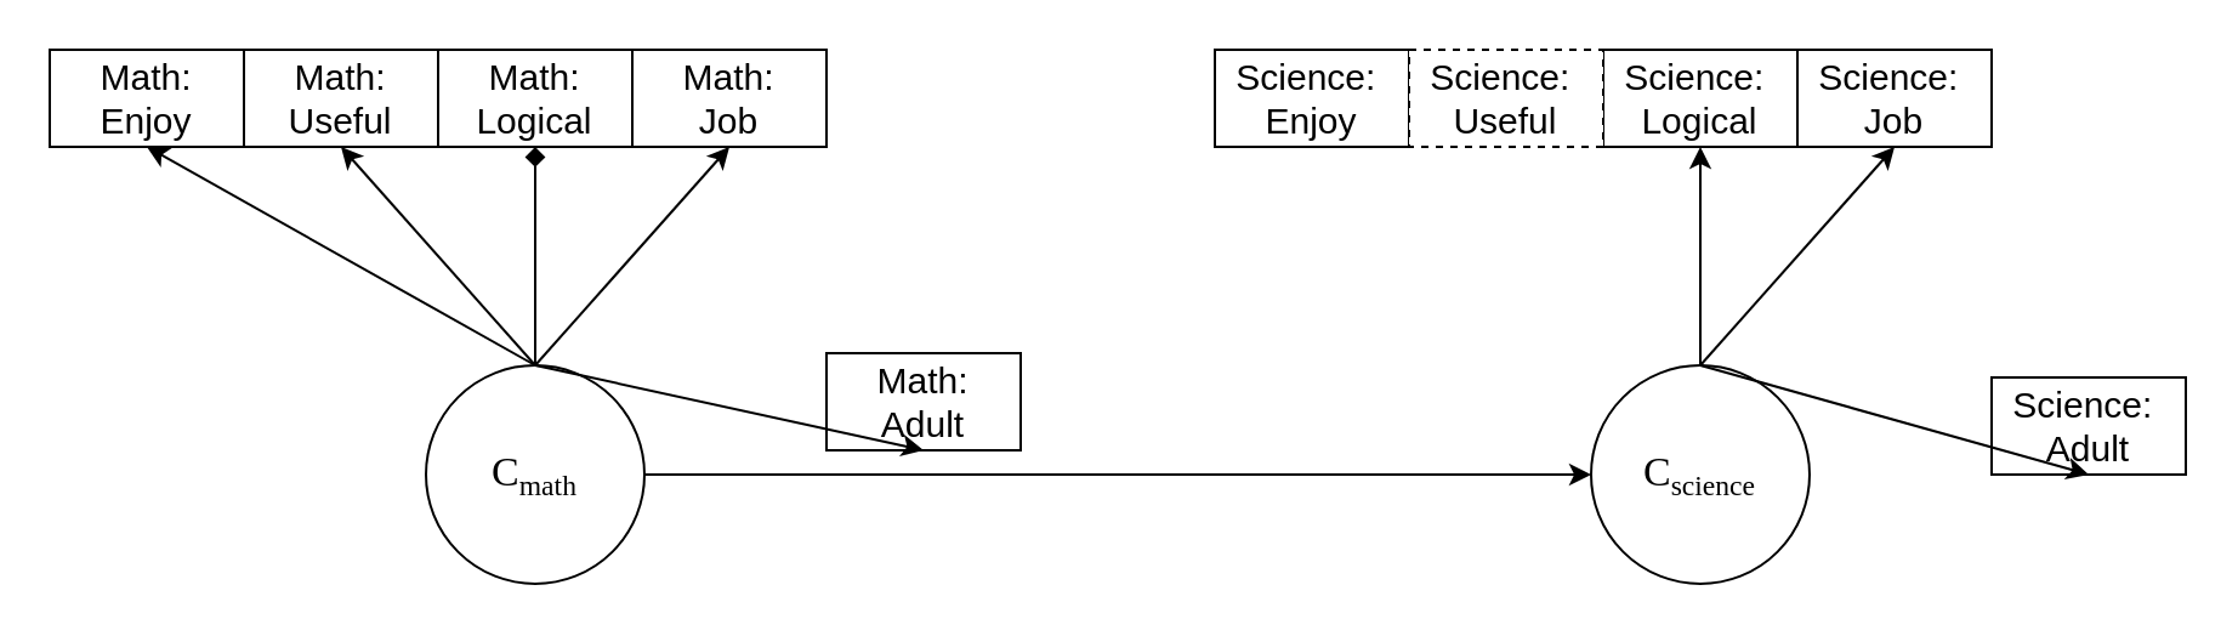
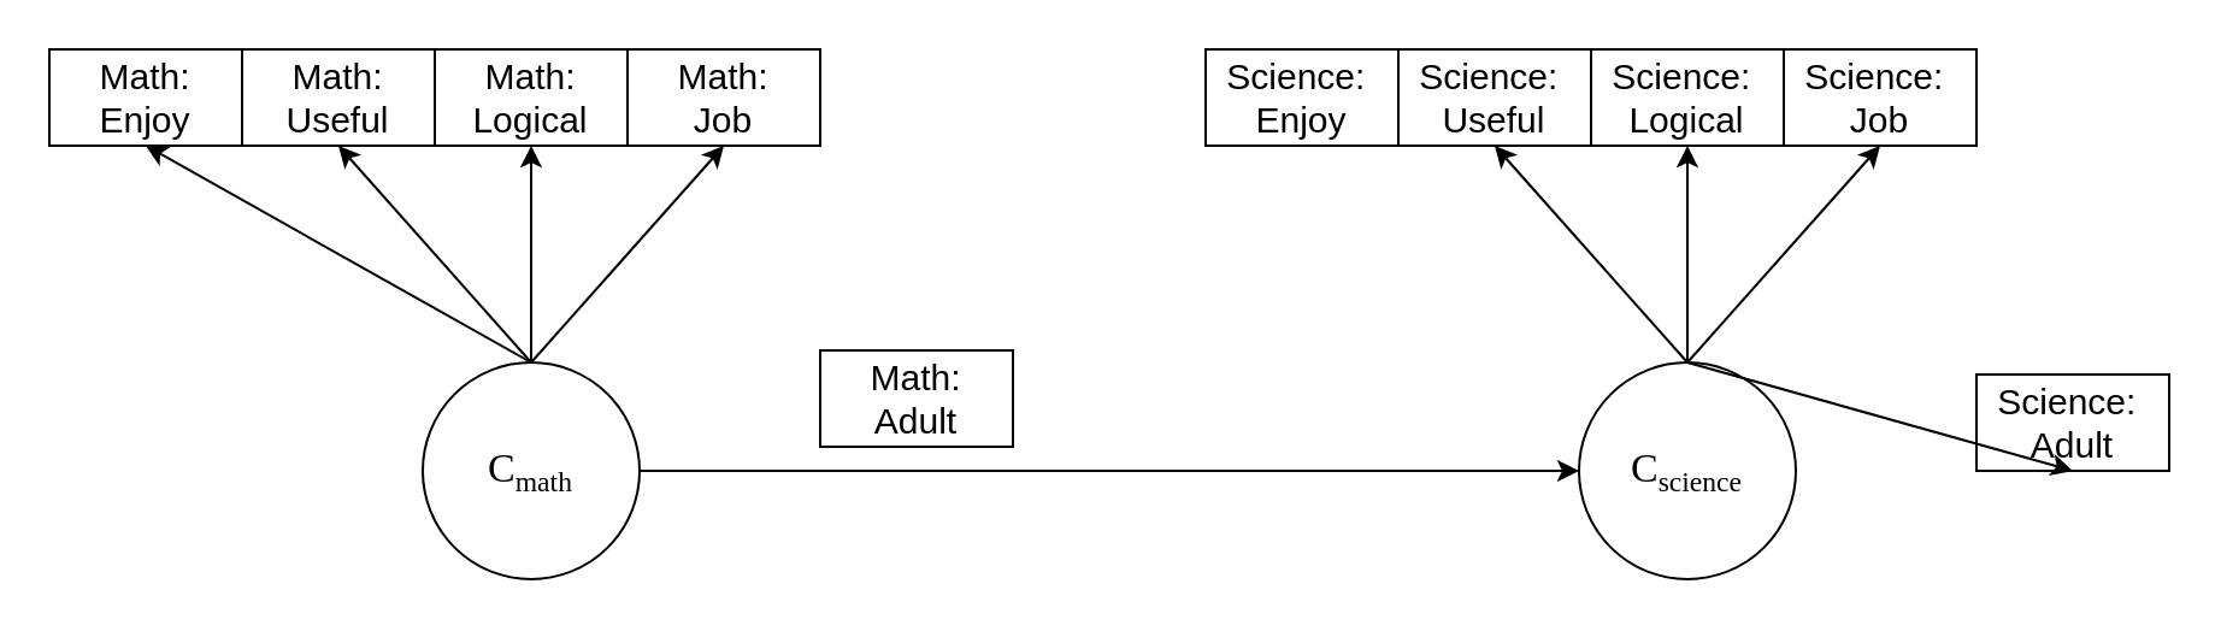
  <mxCell id="0" />
  <mxCell id="1" parent="0" />
  <mxCell id="2" value="&lt;font face=&quot;Times New Roman&quot;&gt;C&lt;span style=&quot;font-size: 14.167px;&quot;&gt;&lt;sub&gt;math&lt;/sub&gt;&lt;/span&gt;&lt;/font&gt;" style="ellipse;whiteSpace=wrap;html=1;aspect=fixed;fontSize=17;" vertex="1" parent="1"><mxGeometry x="175" y="150" width="90" height="90" as="geometry" /></mxCell>
  <mxCell id="3" value="&lt;div&gt;&lt;span style=&quot;font-size: 15px;&quot;&gt;Math:&lt;/span&gt;&lt;/div&gt;&lt;div&gt;&lt;span style=&quot;font-size: 15px;&quot;&gt;Enjoy&lt;/span&gt;&lt;/div&gt;" style="rounded=0;whiteSpace=wrap;html=1;" vertex="1" parent="1"><mxGeometry x="20" y="20" width="80" height="40" as="geometry" /></mxCell>
  <mxCell id="4" value="&lt;div&gt;&lt;span style=&quot;font-size: 15px;&quot;&gt;Math:&lt;/span&gt;&lt;/div&gt;&lt;div&gt;&lt;span style=&quot;font-size: 15px;&quot;&gt;Logical&lt;/span&gt;&lt;/div&gt;" style="rounded=0;whiteSpace=wrap;html=1;" vertex="1" parent="1"><mxGeometry x="180" y="20" width="80" height="40" as="geometry" /></mxCell>
  <mxCell id="5" value="&lt;div&gt;&lt;span style=&quot;font-size: 15px;&quot;&gt;Math:&lt;/span&gt;&lt;/div&gt;&lt;div&gt;&lt;span style=&quot;font-size: 15px;&quot;&gt;Useful&lt;/span&gt;&lt;/div&gt;" style="rounded=0;whiteSpace=wrap;html=1;" vertex="1" parent="1"><mxGeometry x="100" y="20" width="80" height="40" as="geometry" /></mxCell>
  <mxCell id="6" value="&lt;div&gt;&lt;span style=&quot;font-size: 15px;&quot;&gt;Math:&lt;/span&gt;&lt;/div&gt;&lt;div&gt;&lt;span style=&quot;font-size: 15px;&quot;&gt;Job&lt;/span&gt;&lt;/div&gt;" style="rounded=0;whiteSpace=wrap;html=1;" vertex="1" parent="1"><mxGeometry x="260" y="20" width="80" height="40" as="geometry" /></mxCell>
  <mxCell id="7" value="" style="endArrow=classic;html=1;rounded=0;exitX=0.5;exitY=0;exitDx=0;exitDy=0;entryX=0.5;entryY=1;entryDx=0;entryDy=0;" edge="1" parent="1" source="2" target="3"><mxGeometry width="50" height="50" relative="1" as="geometry"><mxPoint x="425" y="170" as="sourcePoint" /><mxPoint x="475" y="120" as="targetPoint" /></mxGeometry></mxCell>
  <mxCell id="8" value="" style="endArrow=classic;html=1;rounded=0;entryX=0.5;entryY=1;entryDx=0;entryDy=0;exitX=0.5;exitY=0;exitDx=0;exitDy=0;" edge="1" parent="1" source="2" target="5"><mxGeometry width="50" height="50" relative="1" as="geometry"><mxPoint x="335" y="140" as="sourcePoint" /><mxPoint x="95" y="70" as="targetPoint" /></mxGeometry></mxCell>
- <mxCell id="9" value="" style="endArrow=diamond;html=1;rounded=0;exitX=0.5;exitY=0;exitDx=0;exitDy=0;entryX=0.5;entryY=1;entryDx=0;entryDy=0;" edge="1" parent="1" source="2" target="4"><mxGeometry width="50" height="50" relative="1" as="geometry"><mxPoint x="280" y="170" as="sourcePoint" /><mxPoint x="105" y="80" as="targetPoint" /></mxGeometry></mxCell>
+ <mxCell id="9" value="" style="endArrow=classic;html=1;rounded=0;exitX=0.5;exitY=0;exitDx=0;exitDy=0;entryX=0.5;entryY=1;entryDx=0;entryDy=0;" edge="1" parent="1" source="2" target="4"><mxGeometry width="50" height="50" relative="1" as="geometry"><mxPoint x="280" y="170" as="sourcePoint" /><mxPoint x="105" y="80" as="targetPoint" /></mxGeometry></mxCell>
  <mxCell id="10" value="" style="endArrow=classic;html=1;rounded=0;exitX=0.5;exitY=0;exitDx=0;exitDy=0;entryX=0.5;entryY=1;entryDx=0;entryDy=0;" edge="1" parent="1" source="2" target="6"><mxGeometry width="50" height="50" relative="1" as="geometry"><mxPoint x="290" y="180" as="sourcePoint" /><mxPoint x="115" y="90" as="targetPoint" /></mxGeometry></mxCell>
  <mxCell id="11" value="" style="endArrow=classic;html=1;rounded=0;exitX=1;exitY=0.5;exitDx=0;exitDy=0;entryX=0;entryY=0.5;entryDx=0;entryDy=0;" edge="1" parent="1" source="2" target="14"><mxGeometry width="50" height="50" relative="1" as="geometry"><mxPoint x="425" y="170" as="sourcePoint" /><mxPoint x="655" y="195" as="targetPoint" /></mxGeometry></mxCell>
  <mxCell id="12" value="&lt;div&gt;&lt;span style=&quot;font-size: 15px;&quot;&gt;Math:&lt;/span&gt;&lt;/div&gt;&lt;div&gt;&lt;span style=&quot;font-size: 15px;&quot;&gt;Adult&lt;/span&gt;&lt;/div&gt;" style="rounded=0;whiteSpace=wrap;html=1;" vertex="1" parent="1"><mxGeometry x="340" y="145" width="80" height="40" as="geometry" /></mxCell>
- <mxCell id="13" value="" style="endArrow=classic;html=1;rounded=0;exitX=0.5;exitY=0;exitDx=0;exitDy=0;entryX=0.5;entryY=1;entryDx=0;entryDy=0;" edge="1" parent="1" source="2" target="12"><mxGeometry width="50" height="50" relative="1" as="geometry"><mxPoint x="245" y="200" as="sourcePoint" /><mxPoint x="340" y="110" as="targetPoint" /></mxGeometry></mxCell>
  <mxCell id="14" value="&lt;font face=&quot;Times New Roman&quot;&gt;C&lt;span style=&quot;font-size: 14.167px;&quot;&gt;&lt;sub&gt;science&lt;/sub&gt;&lt;/span&gt;&lt;/font&gt;" style="ellipse;whiteSpace=wrap;html=1;aspect=fixed;fontSize=17;" vertex="1" parent="1"><mxGeometry x="655" y="150" width="90" height="90" as="geometry" /></mxCell>
  <mxCell id="15" value="&lt;span style=&quot;font-size: 15px;&quot;&gt;Science:&amp;nbsp;&lt;/span&gt;&lt;div&gt;&lt;span style=&quot;font-size: 15px;&quot;&gt;Enjoy&lt;/span&gt;&lt;/div&gt;" style="rounded=0;whiteSpace=wrap;html=1;" vertex="1" parent="1"><mxGeometry x="500" y="20" width="80" height="40" as="geometry" /></mxCell>
  <mxCell id="16" value="&lt;span style=&quot;font-size: 15px;&quot;&gt;Science:&amp;nbsp;&lt;/span&gt;&lt;div&gt;&lt;span style=&quot;font-size: 15px;&quot;&gt;Logical&lt;/span&gt;&lt;/div&gt;" style="rounded=0;whiteSpace=wrap;html=1;" vertex="1" parent="1"><mxGeometry x="660" y="20" width="80" height="40" as="geometry" /></mxCell>
- <mxCell id="17" value="&lt;span style=&quot;font-size: 15px;&quot;&gt;Science:&amp;nbsp;&lt;/span&gt;&lt;div&gt;&lt;span style=&quot;font-size: 15px;&quot;&gt;Useful&lt;/span&gt;&lt;/div&gt;" style="rounded=0;whiteSpace=wrap;html=1;dashed=1;" vertex="1" parent="1"><mxGeometry x="580" y="20" width="80" height="40" as="geometry" /></mxCell>
+ <mxCell id="17" value="&lt;span style=&quot;font-size: 15px;&quot;&gt;Science:&amp;nbsp;&lt;/span&gt;&lt;div&gt;&lt;span style=&quot;font-size: 15px;&quot;&gt;Useful&lt;/span&gt;&lt;/div&gt;" style="rounded=0;whiteSpace=wrap;html=1;" vertex="1" parent="1"><mxGeometry x="580" y="20" width="80" height="40" as="geometry" /></mxCell>
  <mxCell id="18" value="&lt;span style=&quot;font-size: 15px;&quot;&gt;Science:&amp;nbsp;&lt;/span&gt;&lt;div&gt;&lt;span style=&quot;font-size: 15px;&quot;&gt;Job&lt;/span&gt;&lt;/div&gt;" style="rounded=0;whiteSpace=wrap;html=1;" vertex="1" parent="1"><mxGeometry x="740" y="20" width="80" height="40" as="geometry" /></mxCell>
+ <mxCell id="19" value="" style="endArrow=classic;html=1;rounded=0;entryX=0.5;entryY=1;entryDx=0;entryDy=0;exitX=0.5;exitY=0;exitDx=0;exitDy=0;" edge="1" parent="1" source="14" target="17"><mxGeometry width="50" height="50" relative="1" as="geometry"><mxPoint x="815" y="140" as="sourcePoint" /><mxPoint x="575" y="70" as="targetPoint" /></mxGeometry></mxCell>
  <mxCell id="20" value="" style="endArrow=classic;html=1;rounded=0;exitX=0.5;exitY=0;exitDx=0;exitDy=0;entryX=0.5;entryY=1;entryDx=0;entryDy=0;" edge="1" parent="1" source="14" target="16"><mxGeometry width="50" height="50" relative="1" as="geometry"><mxPoint x="760" y="170" as="sourcePoint" /><mxPoint x="585" y="80" as="targetPoint" /></mxGeometry></mxCell>
  <mxCell id="21" value="" style="endArrow=classic;html=1;rounded=0;exitX=0.5;exitY=0;exitDx=0;exitDy=0;entryX=0.5;entryY=1;entryDx=0;entryDy=0;" edge="1" parent="1" source="14" target="18"><mxGeometry width="50" height="50" relative="1" as="geometry"><mxPoint x="770" y="180" as="sourcePoint" /><mxPoint x="595" y="90" as="targetPoint" /></mxGeometry></mxCell>
  <mxCell id="22" value="&lt;span style=&quot;font-size: 15px;&quot;&gt;Science:&amp;nbsp;&lt;/span&gt;&lt;div&gt;&lt;span style=&quot;font-size: 15px;&quot;&gt;Adult&lt;/span&gt;&lt;/div&gt;" style="rounded=0;whiteSpace=wrap;html=1;" vertex="1" parent="1"><mxGeometry x="820" y="155" width="80" height="40" as="geometry" /></mxCell>
  <mxCell id="23" value="" style="endArrow=classic;html=1;rounded=0;exitX=0.5;exitY=0;exitDx=0;exitDy=0;entryX=0.5;entryY=1;entryDx=0;entryDy=0;" edge="1" parent="1" source="14" target="22"><mxGeometry width="50" height="50" relative="1" as="geometry"><mxPoint x="725" y="200" as="sourcePoint" /><mxPoint x="820" y="110" as="targetPoint" /></mxGeometry></mxCell>
